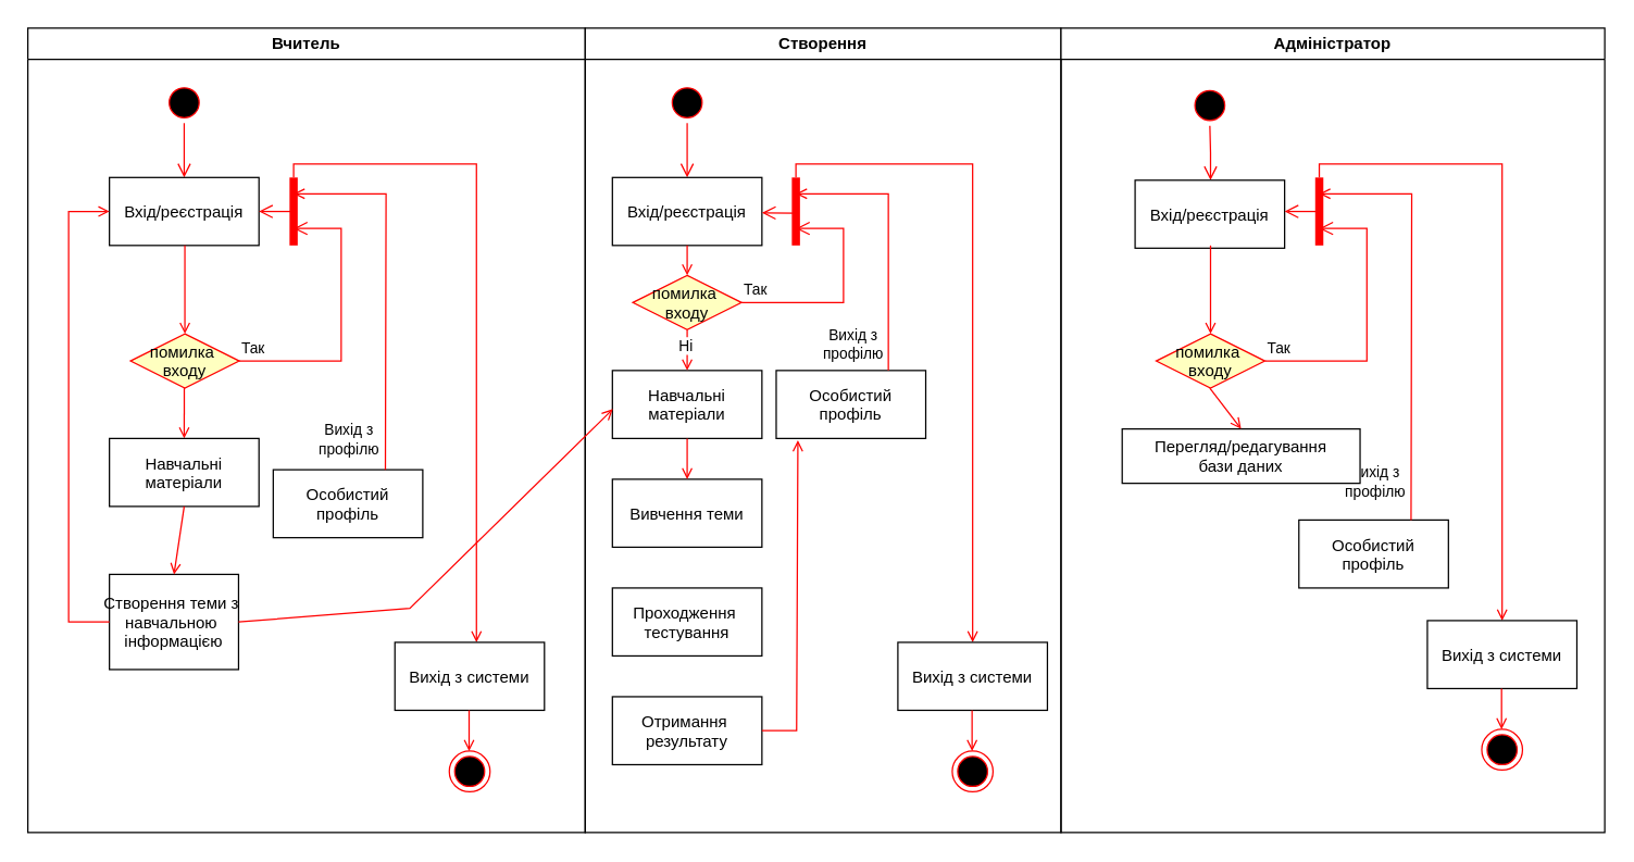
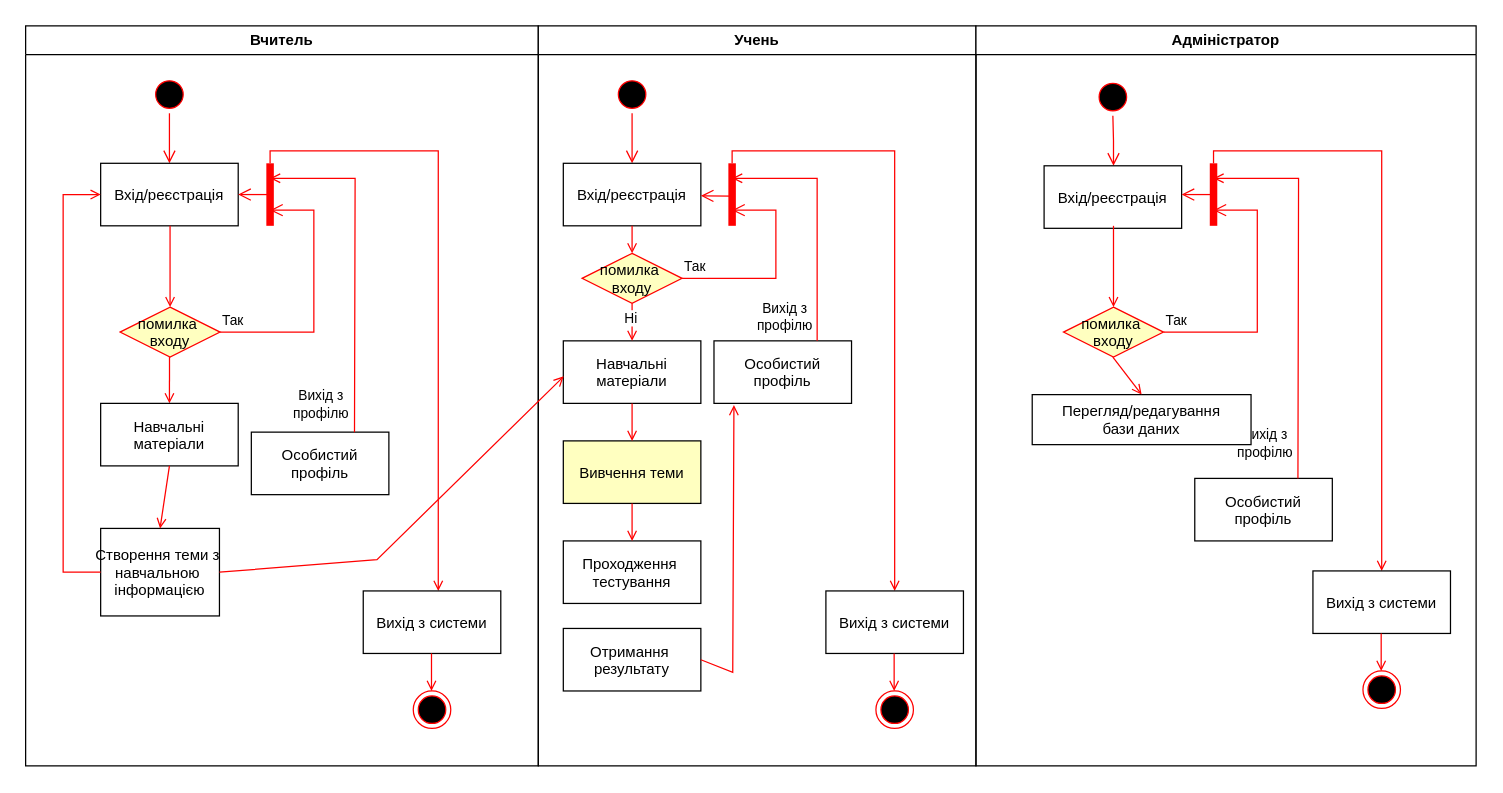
  <mxCell id="0" />
  <mxCell id="1" parent="0" />
  <mxCell id="2" value="Вчитель" style="swimlane;whiteSpace=wrap;startSize=23;" parent="1" vertex="1"><mxGeometry x="20" y="20" width="410" height="592" as="geometry" /></mxCell>
  <mxCell id="3" value="" style="ellipse;shape=startState;fillColor=#000000;strokeColor=#ff0000;" parent="2" vertex="1"><mxGeometry x="100" y="40" width="30" height="30" as="geometry" /></mxCell>
  <mxCell id="4" value="" style="edgeStyle=elbowEdgeStyle;elbow=horizontal;verticalAlign=bottom;endArrow=open;endSize=8;strokeColor=#FF0000;endFill=1;rounded=0" parent="2" source="3" target="5" edge="1"><mxGeometry x="100" y="40" as="geometry"><mxPoint x="115" y="110" as="targetPoint" /></mxGeometry></mxCell>
  <mxCell id="5" value="Вхід/реєстрація" style="" parent="2" vertex="1"><mxGeometry x="60" y="110" width="110" height="50" as="geometry" /></mxCell>
  <mxCell id="6" value="Створення теми з &#10;навчальною &#10;інформацією" style="" parent="2" vertex="1"><mxGeometry x="60" y="402" width="95" height="70" as="geometry" /></mxCell>
  <mxCell id="7" value="" style="edgeStyle=elbowEdgeStyle;elbow=horizontal;strokeColor=#FF0000;endArrow=open;endFill=1;rounded=0" parent="2" source="6" target="5" edge="1"><mxGeometry width="100" height="100" relative="1" as="geometry"><mxPoint x="160" y="290" as="sourcePoint" /><mxPoint x="260" y="190" as="targetPoint" /><Array as="points"><mxPoint x="30" y="250" /></Array></mxGeometry></mxCell>
  <mxCell id="8" value="" style="endArrow=open;strokeColor=#FF0000;endFill=1;rounded=0;entryX=0.5;entryY=0;entryDx=0;entryDy=0;" edge="1" parent="2" target="9"><mxGeometry relative="1" as="geometry"><mxPoint x="115.5" y="160" as="sourcePoint" /><mxPoint x="115.5" y="220" as="targetPoint" /></mxGeometry></mxCell>
  <mxCell id="9" value="помилка &#10;входу" style="rhombus;fillColor=#ffffc0;strokeColor=#ff0000;" vertex="1" parent="2"><mxGeometry x="75.5" y="225" width="80" height="40" as="geometry" /></mxCell>
  <mxCell id="10" value="Так" style="edgeStyle=elbowEdgeStyle;elbow=horizontal;align=left;verticalAlign=bottom;endArrow=open;endSize=8;strokeColor=#FF0000;endFill=1;rounded=0;entryX=0.75;entryY=0.5;entryPerimeter=0;exitX=1;exitY=0.5;exitDx=0;exitDy=0;" edge="1" parent="2" source="9" target="11"><mxGeometry x="-1" relative="1" as="geometry"><mxPoint x="200.5" y="150" as="targetPoint" /><Array as="points"><mxPoint x="230.5" y="180" /></Array><mxPoint x="206" y="252" as="sourcePoint" /></mxGeometry></mxCell>
  <mxCell id="11" value="" style="shape=line;strokeWidth=6;strokeColor=#ff0000;rotation=90" vertex="1" parent="2"><mxGeometry x="170.5" y="127.5" width="50" height="15" as="geometry" /></mxCell>
  <mxCell id="12" value="Особистий&#10;профіль" style="" vertex="1" parent="2"><mxGeometry x="180.5" y="325" width="110" height="50" as="geometry" /></mxCell>
  <mxCell id="13" value="" style="edgeStyle=elbowEdgeStyle;elbow=horizontal;strokeColor=#FF0000;endArrow=open;endFill=1;rounded=0;entryX=0.25;entryY=0.5;entryPerimeter=0;exitX=0.75;exitY=0;exitDx=0;exitDy=0;" edge="1" parent="2" source="12"><mxGeometry width="100" height="100" relative="1" as="geometry"><mxPoint x="266" y="392" as="sourcePoint" /><mxPoint x="195.5" y="122" as="targetPoint" /><Array as="points"><mxPoint x="263.5" y="232" /></Array></mxGeometry></mxCell>
  <mxCell id="14" value="Вихід з&lt;div&gt;профілю&lt;/div&gt;" style="edgeLabel;html=1;align=center;verticalAlign=middle;resizable=0;points=[];" vertex="1" connectable="0" parent="13"><mxGeometry x="-0.702" relative="1" as="geometry"><mxPoint x="-28" y="17" as="offset" /></mxGeometry></mxCell>
  <mxCell id="15" value="" style="edgeStyle=elbowEdgeStyle;elbow=horizontal;verticalAlign=bottom;endArrow=open;endSize=8;strokeColor=#FF0000;endFill=1;rounded=0;entryX=1;entryY=0.5;entryDx=0;entryDy=0;" edge="1" parent="2" target="5"><mxGeometry x="-34.5" y="-38" as="geometry"><mxPoint x="175.5" y="137" as="targetPoint" /><mxPoint x="195.5" y="135" as="sourcePoint" /></mxGeometry></mxCell>
  <mxCell id="16" value="" style="edgeStyle=orthogonalEdgeStyle;elbow=horizontal;strokeColor=#FF0000;endArrow=open;endFill=1;rounded=0;exitX=0;exitY=0.5;exitDx=0;exitDy=0;exitPerimeter=0;" edge="1" parent="2" source="11"><mxGeometry width="100" height="100" relative="1" as="geometry"><mxPoint x="180.5" y="102" as="sourcePoint" /><mxPoint x="330" y="452" as="targetPoint" /><Array as="points"><mxPoint x="195" y="100" /><mxPoint x="330" y="100" /><mxPoint x="330" y="452" /></Array></mxGeometry></mxCell>
  <mxCell id="17" value="&lt;div&gt;&lt;br&gt;&lt;/div&gt;" style="edgeLabel;html=1;align=center;verticalAlign=middle;resizable=0;points=[];" vertex="1" connectable="0" parent="16"><mxGeometry x="-0.834" y="1" relative="1" as="geometry"><mxPoint as="offset" /></mxGeometry></mxCell>
  <mxCell id="18" value="" style="ellipse;shape=endState;fillColor=#000000;strokeColor=#ff0000" vertex="1" parent="2"><mxGeometry x="310" y="532" width="30" height="30" as="geometry" /></mxCell>
  <mxCell id="19" value="Вихід з системи" style="" vertex="1" parent="2"><mxGeometry x="270" y="452" width="110" height="50" as="geometry" /></mxCell>
  <mxCell id="20" value="" style="endArrow=open;strokeColor=#FF0000;endFill=1;rounded=0;exitX=0.5;exitY=1;exitDx=0;exitDy=0;entryX=0.5;entryY=0;entryDx=0;entryDy=0;" edge="1" parent="2"><mxGeometry relative="1" as="geometry"><mxPoint x="324.58" y="502" as="sourcePoint" /><mxPoint x="324.58" y="532" as="targetPoint" /><Array as="points" /></mxGeometry></mxCell>
  <mxCell id="21" value="" style="endArrow=open;strokeColor=#FF0000;endFill=1;rounded=0;entryX=0.5;entryY=0;entryDx=0;entryDy=0;" edge="1" parent="2" target="22"><mxGeometry relative="1" as="geometry"><mxPoint x="115.08" y="265" as="sourcePoint" /><mxPoint x="141" y="302" as="targetPoint" /></mxGeometry></mxCell>
  <mxCell id="22" value="Навчальні&#10;матеріали" style="" vertex="1" parent="2"><mxGeometry x="60" y="302" width="110" height="50" as="geometry" /></mxCell>
  <mxCell id="23" value="" style="endArrow=open;strokeColor=#FF0000;endFill=1;rounded=0;entryX=0.5;entryY=0;entryDx=0;entryDy=0;exitX=0.5;exitY=1;exitDx=0;exitDy=0;" edge="1" parent="2" source="22" target="6"><mxGeometry relative="1" as="geometry"><mxPoint x="125.08" y="275" as="sourcePoint" /><mxPoint x="125" y="312" as="targetPoint" /></mxGeometry></mxCell>
- <mxCell id="24" value="Створення" style="swimlane;whiteSpace=wrap" parent="1" vertex="1"><mxGeometry x="430" y="20" width="350" height="592" as="geometry" /></mxCell>
+ <mxCell id="24" value="Учень" style="swimlane;whiteSpace=wrap" parent="1" vertex="1"><mxGeometry x="430" y="20" width="350" height="592" as="geometry" /></mxCell>
  <mxCell id="25" value="" style="ellipse;shape=startState;fillColor=#000000;strokeColor=#ff0000;" parent="24" vertex="1"><mxGeometry x="60" y="40" width="30" height="30" as="geometry" /></mxCell>
  <mxCell id="26" value="" style="edgeStyle=elbowEdgeStyle;elbow=horizontal;verticalAlign=bottom;endArrow=open;endSize=8;strokeColor=#FF0000;endFill=1;rounded=0" parent="24" source="25" target="27" edge="1"><mxGeometry x="40" y="20" as="geometry"><mxPoint x="55" y="90" as="targetPoint" /></mxGeometry></mxCell>
  <mxCell id="27" value="Вхід/реєстрація" style="" parent="24" vertex="1"><mxGeometry x="20" y="110" width="110" height="50" as="geometry" /></mxCell>
  <mxCell id="28" value="" style="endArrow=open;strokeColor=#FF0000;endFill=1;rounded=0;entryX=0.5;entryY=0;entryDx=0;entryDy=0;" parent="24" source="27" target="32" edge="1"><mxGeometry relative="1" as="geometry"><mxPoint x="75" y="220" as="targetPoint" /></mxGeometry></mxCell>
  <mxCell id="29" value="Навчальні&#10;матеріали" style="" parent="24" vertex="1"><mxGeometry x="20" y="252" width="110" height="50" as="geometry" /></mxCell>
  <mxCell id="30" value="" style="endArrow=open;strokeColor=#FF0000;endFill=1;rounded=0;exitX=0.5;exitY=1;exitDx=0;exitDy=0;align=left;labelPosition=right;verticalLabelPosition=middle;verticalAlign=middle;" parent="24" source="32" target="29" edge="1"><mxGeometry relative="1" as="geometry"><mxPoint x="75" y="270" as="sourcePoint" /></mxGeometry></mxCell>
  <mxCell id="31" value="Ні" style="edgeLabel;html=1;align=center;verticalAlign=middle;resizable=0;points=[];" vertex="1" connectable="0" parent="30"><mxGeometry x="-0.244" y="-2" relative="1" as="geometry"><mxPoint as="offset" /></mxGeometry></mxCell>
  <mxCell id="32" value="помилка &#10;входу" style="rhombus;fillColor=#ffffc0;strokeColor=#ff0000;" parent="24" vertex="1"><mxGeometry x="35" y="182" width="80" height="40" as="geometry" /></mxCell>
  <mxCell id="33" value="Так" style="edgeStyle=elbowEdgeStyle;elbow=horizontal;align=left;verticalAlign=bottom;endArrow=open;endSize=8;strokeColor=#FF0000;endFill=1;rounded=0;entryX=0.75;entryY=0.5;entryPerimeter=0;exitX=1;exitY=0.5;exitDx=0;exitDy=0;" parent="24" source="32" target="34" edge="1"><mxGeometry x="-1" relative="1" as="geometry"><mxPoint x="160" y="150" as="targetPoint" /><Array as="points"><mxPoint x="190" y="180" /></Array><mxPoint x="165.5" y="252" as="sourcePoint" /></mxGeometry></mxCell>
  <mxCell id="34" value="" style="shape=line;strokeWidth=6;strokeColor=#ff0000;rotation=90" parent="24" vertex="1"><mxGeometry x="130" y="127.5" width="50" height="15" as="geometry" /></mxCell>
  <mxCell id="35" value="" style="edgeStyle=elbowEdgeStyle;elbow=horizontal;verticalAlign=bottom;endArrow=open;endSize=8;strokeColor=#FF0000;endFill=1;rounded=0;exitX=0.524;exitY=0.507;exitDx=0;exitDy=0;exitPerimeter=0;" parent="24" source="34" target="27" edge="1"><mxGeometry x="130" y="90" as="geometry"><mxPoint x="230" y="140" as="targetPoint" /></mxGeometry></mxCell>
  <mxCell id="36" value="Особистий&#10;профіль" style="" parent="24" vertex="1"><mxGeometry x="140.5" y="252" width="110" height="50" as="geometry" /></mxCell>
  <mxCell id="37" value="" style="edgeStyle=elbowEdgeStyle;elbow=horizontal;strokeColor=#FF0000;endArrow=open;endFill=1;rounded=0;entryX=0.25;entryY=0.5;entryPerimeter=0;exitX=0.75;exitY=0;exitDx=0;exitDy=0;" parent="24" edge="1" source="36"><mxGeometry width="100" height="100" relative="1" as="geometry"><mxPoint x="225.5" y="392" as="sourcePoint" /><mxPoint x="155" y="122" as="targetPoint" /><Array as="points"><mxPoint x="223" y="232" /></Array></mxGeometry></mxCell>
  <mxCell id="38" value="Вихід з&lt;div&gt;профілю&lt;/div&gt;" style="edgeLabel;html=1;align=center;verticalAlign=middle;resizable=0;points=[];" vertex="1" connectable="0" parent="37"><mxGeometry x="-0.702" relative="1" as="geometry"><mxPoint x="-27" y="10" as="offset" /></mxGeometry></mxCell>
- <mxCell id="39" value="Вивчення теми" style="" vertex="1" parent="24"><mxGeometry x="20" y="332" width="110" height="50" as="geometry" /></mxCell>
+ <mxCell id="39" value="Вивчення теми" style="fillColor=#ffffc0;" vertex="1" parent="24"><mxGeometry x="20" y="332" width="110" height="50" as="geometry" /></mxCell>
  <mxCell id="40" value="" style="endArrow=open;strokeColor=#FF0000;endFill=1;rounded=0;exitX=0.5;exitY=1;exitDx=0;exitDy=0;" edge="1" parent="24" target="39" source="29"><mxGeometry relative="1" as="geometry"><mxPoint x="75" y="375" as="sourcePoint" /></mxGeometry></mxCell>
  <mxCell id="41" value="Проходження &#10;тестування" style="" vertex="1" parent="24"><mxGeometry x="20" y="412" width="110" height="50" as="geometry" /></mxCell>
- <mxCell id="43" value="Отримання &#10;результату" style="" vertex="1" parent="24"><mxGeometry x="20" y="492" width="110" height="50" as="geometry" /></mxCell>
+ <mxCell id="42" value="" style="endArrow=open;strokeColor=#FF0000;endFill=1;rounded=0;exitX=0.5;exitY=1;exitDx=0;exitDy=0;entryX=0.5;entryY=0;entryDx=0;entryDy=0;" edge="1" parent="24" target="41" source="39"><mxGeometry relative="1" as="geometry"><mxPoint x="75.5" y="452" as="sourcePoint" /><mxPoint x="105.5" y="452" as="targetPoint" /><Array as="points" /></mxGeometry></mxCell>
+ <mxCell id="43" value="Отримання &#10;результату" style="" vertex="1" parent="24"><mxGeometry x="20" y="482" width="110" height="50" as="geometry" /></mxCell>
  <mxCell id="44" value="" style="endArrow=open;strokeColor=#FF0000;endFill=1;rounded=0;entryX=0.145;entryY=1.027;entryDx=0;entryDy=0;exitX=1;exitY=0.5;exitDx=0;exitDy=0;entryPerimeter=0;" edge="1" parent="24" source="43" target="36"><mxGeometry relative="1" as="geometry"><mxPoint x="85" y="472" as="sourcePoint" /><mxPoint x="85" y="502" as="targetPoint" /><Array as="points"><mxPoint x="155.5" y="517" /></Array></mxGeometry></mxCell>
  <mxCell id="45" value="" style="ellipse;shape=endState;fillColor=#000000;strokeColor=#ff0000" vertex="1" parent="24"><mxGeometry x="270" y="532" width="30" height="30" as="geometry" /></mxCell>
  <mxCell id="46" value="" style="edgeStyle=orthogonalEdgeStyle;elbow=horizontal;strokeColor=#FF0000;endArrow=open;endFill=1;rounded=0;entryX=0.5;entryY=0;exitX=0;exitY=0.5;exitDx=0;exitDy=0;exitPerimeter=0;entryDx=0;entryDy=0;" edge="1" parent="24" source="34" target="48"><mxGeometry width="100" height="100" relative="1" as="geometry"><mxPoint x="248" y="532" as="sourcePoint" /><mxPoint x="180" y="402" as="targetPoint" /></mxGeometry></mxCell>
  <mxCell id="47" value="&lt;div&gt;&lt;br&gt;&lt;/div&gt;" style="edgeLabel;html=1;align=center;verticalAlign=middle;resizable=0;points=[];" vertex="1" connectable="0" parent="46"><mxGeometry x="-0.834" y="1" relative="1" as="geometry"><mxPoint as="offset" /></mxGeometry></mxCell>
  <mxCell id="48" value="Вихід з системи" style="" vertex="1" parent="24"><mxGeometry x="230" y="452" width="110" height="50" as="geometry" /></mxCell>
  <mxCell id="49" value="" style="endArrow=open;strokeColor=#FF0000;endFill=1;rounded=0;exitX=0.5;exitY=1;exitDx=0;exitDy=0;entryX=0.5;entryY=0;entryDx=0;entryDy=0;" edge="1" parent="24"><mxGeometry relative="1" as="geometry"><mxPoint x="284.58" y="502" as="sourcePoint" /><mxPoint x="284.58" y="532" as="targetPoint" /><Array as="points" /></mxGeometry></mxCell>
  <mxCell id="50" value="Адміністратор" style="swimlane;whiteSpace=wrap;startSize=23;" parent="1" vertex="1"><mxGeometry x="780" y="20" width="400" height="592" as="geometry" /></mxCell>
  <mxCell id="51" value="" style="ellipse;shape=startState;fillColor=#000000;strokeColor=#ff0000;" vertex="1" parent="50"><mxGeometry x="94.5" y="42" width="30" height="30" as="geometry" /></mxCell>
  <mxCell id="52" value="" style="edgeStyle=elbowEdgeStyle;elbow=horizontal;verticalAlign=bottom;endArrow=open;endSize=8;strokeColor=#FF0000;endFill=1;rounded=0" edge="1" parent="50" source="51" target="53"><mxGeometry x="-624.5" y="-88" as="geometry"><mxPoint x="109.5" y="112" as="targetPoint" /></mxGeometry></mxCell>
  <mxCell id="53" value="Вхід/реєстрація" style="" vertex="1" parent="50"><mxGeometry x="54.5" y="112" width="110" height="50" as="geometry" /></mxCell>
  <mxCell id="54" value="" style="endArrow=open;strokeColor=#FF0000;endFill=1;rounded=0;entryX=0.5;entryY=0;entryDx=0;entryDy=0;" edge="1" parent="50" target="55"><mxGeometry relative="1" as="geometry"><mxPoint x="110" y="160" as="sourcePoint" /><mxPoint x="110" y="220" as="targetPoint" /></mxGeometry></mxCell>
  <mxCell id="55" value="помилка &#10;входу" style="rhombus;fillColor=#ffffc0;strokeColor=#ff0000;" vertex="1" parent="50"><mxGeometry x="70" y="225" width="80" height="40" as="geometry" /></mxCell>
  <mxCell id="56" value="Так" style="edgeStyle=elbowEdgeStyle;elbow=horizontal;align=left;verticalAlign=bottom;endArrow=open;endSize=8;strokeColor=#FF0000;endFill=1;rounded=0;entryX=0.75;entryY=0.5;entryPerimeter=0;exitX=1;exitY=0.5;exitDx=0;exitDy=0;" edge="1" parent="50" source="55" target="57"><mxGeometry x="-1" relative="1" as="geometry"><mxPoint x="195" y="150" as="targetPoint" /><Array as="points"><mxPoint x="225" y="180" /></Array><mxPoint x="200.5" y="252" as="sourcePoint" /></mxGeometry></mxCell>
  <mxCell id="57" value="" style="shape=line;strokeWidth=6;strokeColor=#ff0000;rotation=90" vertex="1" parent="50"><mxGeometry x="165" y="127.5" width="50" height="15" as="geometry" /></mxCell>
  <mxCell id="58" value="Особистий&#10;профіль" style="" vertex="1" parent="50"><mxGeometry x="175" y="362" width="110" height="50" as="geometry" /></mxCell>
  <mxCell id="59" value="" style="edgeStyle=elbowEdgeStyle;elbow=horizontal;strokeColor=#FF0000;endArrow=open;endFill=1;rounded=0;entryX=0.25;entryY=0.5;entryPerimeter=0;exitX=0.75;exitY=0;exitDx=0;exitDy=0;" edge="1" parent="50" source="58"><mxGeometry width="100" height="100" relative="1" as="geometry"><mxPoint x="260.5" y="392" as="sourcePoint" /><mxPoint x="190" y="122" as="targetPoint" /><Array as="points"><mxPoint x="258" y="232" /></Array></mxGeometry></mxCell>
  <mxCell id="60" value="Вихід з&lt;div&gt;профілю&lt;/div&gt;" style="edgeLabel;html=1;align=center;verticalAlign=middle;resizable=0;points=[];" vertex="1" connectable="0" parent="59"><mxGeometry x="-0.702" relative="1" as="geometry"><mxPoint x="-28" y="17" as="offset" /></mxGeometry></mxCell>
  <mxCell id="61" value="" style="edgeStyle=elbowEdgeStyle;elbow=horizontal;verticalAlign=bottom;endArrow=open;endSize=8;strokeColor=#FF0000;endFill=1;rounded=0;entryX=1;entryY=0.5;entryDx=0;entryDy=0;" edge="1" parent="50"><mxGeometry x="-759" y="-166" as="geometry"><mxPoint x="164.5" y="135" as="targetPoint" /><mxPoint x="190" y="135" as="sourcePoint" /></mxGeometry></mxCell>
  <mxCell id="62" value="Перегляд/редагування&#10;бази даних" style="" vertex="1" parent="50"><mxGeometry x="45" y="295" width="175" height="40" as="geometry" /></mxCell>
  <mxCell id="63" value="" style="endArrow=open;strokeColor=#FF0000;endFill=1;rounded=0;entryX=0.5;entryY=0;entryDx=0;entryDy=0;exitX=0.5;exitY=1;exitDx=0;exitDy=0;" edge="1" parent="50" target="62"><mxGeometry relative="1" as="geometry"><mxPoint x="109.5" y="265" as="sourcePoint" /><mxPoint x="140" y="325" as="targetPoint" /><Array as="points" /></mxGeometry></mxCell>
  <mxCell id="64" value="" style="ellipse;shape=endState;fillColor=#000000;strokeColor=#ff0000" vertex="1" parent="50"><mxGeometry x="309.5" y="516" width="30" height="30" as="geometry" /></mxCell>
  <mxCell id="65" value="" style="edgeStyle=orthogonalEdgeStyle;elbow=horizontal;strokeColor=#FF0000;endArrow=open;endFill=1;rounded=0;entryX=0.5;entryY=0;exitX=0;exitY=0.5;exitDx=0;exitDy=0;exitPerimeter=0;entryDx=0;entryDy=0;" edge="1" parent="50" target="67" source="57"><mxGeometry width="100" height="100" relative="1" as="geometry"><mxPoint x="194.5" y="94" as="sourcePoint" /><mxPoint x="219.5" y="386" as="targetPoint" /></mxGeometry></mxCell>
  <mxCell id="66" value="&lt;div&gt;&lt;br&gt;&lt;/div&gt;" style="edgeLabel;html=1;align=center;verticalAlign=middle;resizable=0;points=[];" vertex="1" connectable="0" parent="65"><mxGeometry x="-0.834" y="1" relative="1" as="geometry"><mxPoint as="offset" /></mxGeometry></mxCell>
  <mxCell id="67" value="Вихід з системи" style="" vertex="1" parent="50"><mxGeometry x="269.5" y="436" width="110" height="50" as="geometry" /></mxCell>
  <mxCell id="68" value="" style="endArrow=open;strokeColor=#FF0000;endFill=1;rounded=0;exitX=0.5;exitY=1;exitDx=0;exitDy=0;entryX=0.5;entryY=0;entryDx=0;entryDy=0;" edge="1" parent="50"><mxGeometry relative="1" as="geometry"><mxPoint x="324.08" y="486" as="sourcePoint" /><mxPoint x="324.08" y="516" as="targetPoint" /><Array as="points" /></mxGeometry></mxCell>
  <mxCell id="69" value="" style="endArrow=open;strokeColor=#FF0000;endFill=1;rounded=0;entryX=0.003;entryY=0.568;entryDx=0;entryDy=0;exitX=1;exitY=0.5;exitDx=0;exitDy=0;entryPerimeter=0;" parent="1" source="6" target="29" edge="1"><mxGeometry relative="1" as="geometry"><mxPoint x="210" y="342" as="sourcePoint" /><mxPoint x="455" y="297" as="targetPoint" /><Array as="points"><mxPoint x="301" y="447" /></Array></mxGeometry></mxCell>
